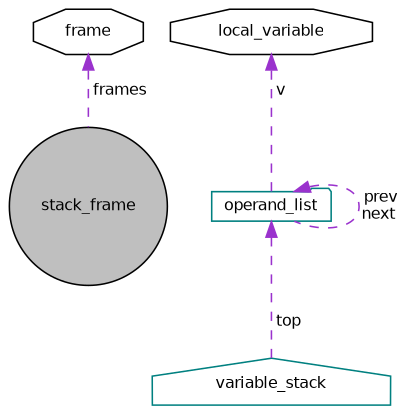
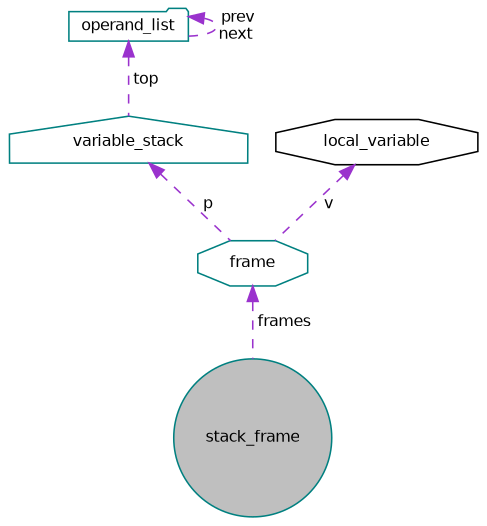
  digraph {
    node [color=teal fillcolor=white fontname=Helvetica fontsize=10 shape=octagon style=filled]
    edge [color=darkorchid3 dir=back fontname=Helvetica fontsize=10 labelfontname=Helvetica labelfontsize=10 style=dashed]
-   n1 [color=black fillcolor=grey75 fontcolor=black height=0.2 label=stack_frame shape=circle width=0.4]
-   n2 [color=black height=0.2 label=frame width=0.4]
+   n1 [fillcolor=grey75 fontcolor=black height=0.2 label=stack_frame shape=circle width=0.4]
+   n2 [height=0.2 label=frame width=0.4]
    n3 [height=0.2 label=variable_stack shape=house width=0.4]
    n4 [height=0.2 label=operand_list shape=folder width=0.4]
    n5 [color=black height=0.2 label=local_variable width=0.4]
    n2 -> n1 [label=" frames"]
+   n3 -> n2 [label=" p"]
    n4 -> n3 [label=" top"]
    n4 -> n4 [label=" prev\nnext"]
-   n5 -> n4 [label=" v"]
+   n5 -> n2 [label=" v"]
  }
